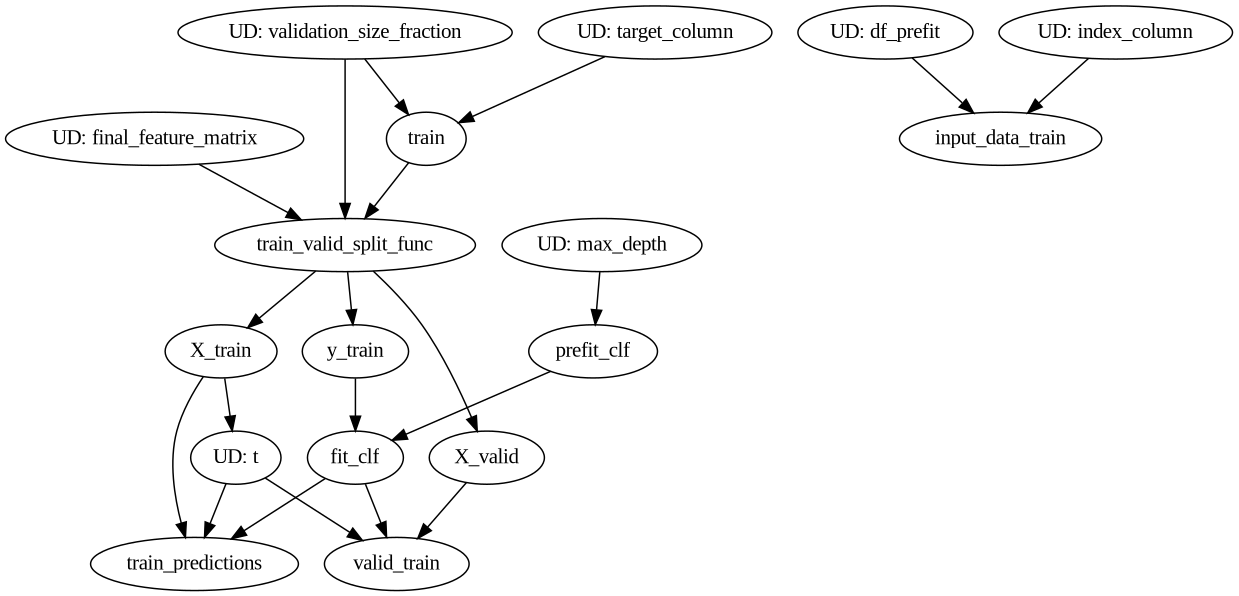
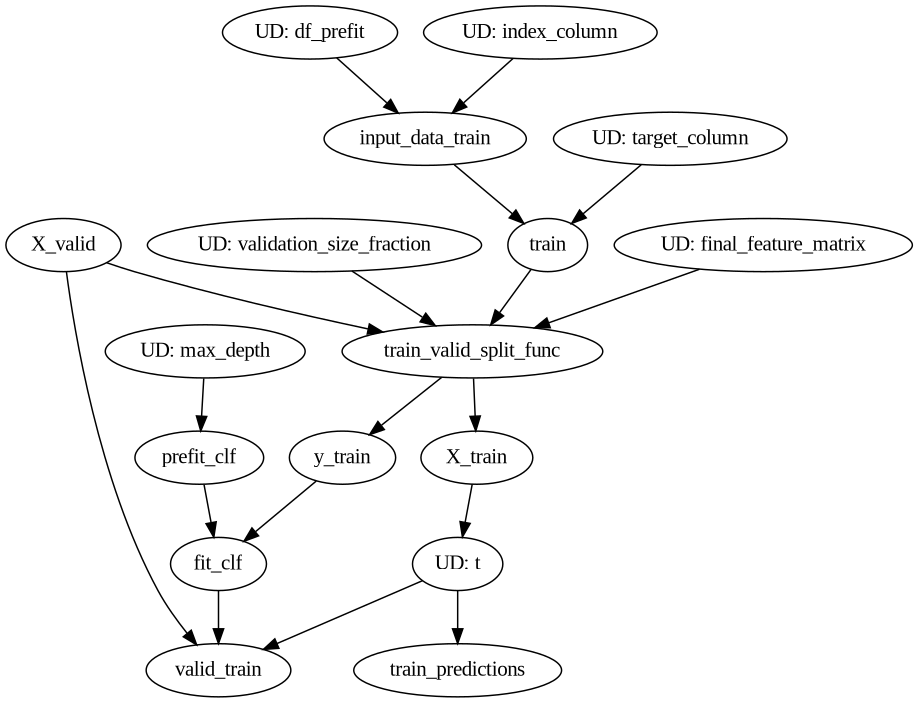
  digraph {
    fontname="Liberation Serif"
    node [fontname="Liberation Serif"]
    edge [fontname="Liberation Serif"]
    n1 [label="UD: final_feature_matrix"]
    n2 [label=train_valid_split_func]
    n3 [label=y_train]
    n4 [label=X_valid]
    n5 [label=X_train]
    n6 [label=fit_clf]
    n7 [label=train_predictions]
    n8 [label=valid_train]
    n9 [label=prefit_clf]
    n10 [label="UD: validation_size_fraction"]
    n11 [label="UD: df_prefit"]
    n12 [label=input_data_train]
    n13 [label=train]
    n14 [label="UD: t"]
    n15 [label="UD: max_depth"]
    n16 [label="UD: target_column"]
    n17 [label="UD: index_column"]
    n1 -> n2
    n2 -> n3
-   n2 -> n4
+   n4 -> n2
    n2 -> n5
    n3 -> n6
    n4 -> n8
-   n5 -> n7
    n5 -> n14
-   n6 -> n7
    n6 -> n8
    n9 -> n6
    n10 -> n2
    n11 -> n12
-   n10 -> n13
+   n12 -> n13
    n13 -> n2
    n14 -> n7
    n14 -> n8
    n15 -> n9
    n16 -> n13
    n17 -> n12
  }
